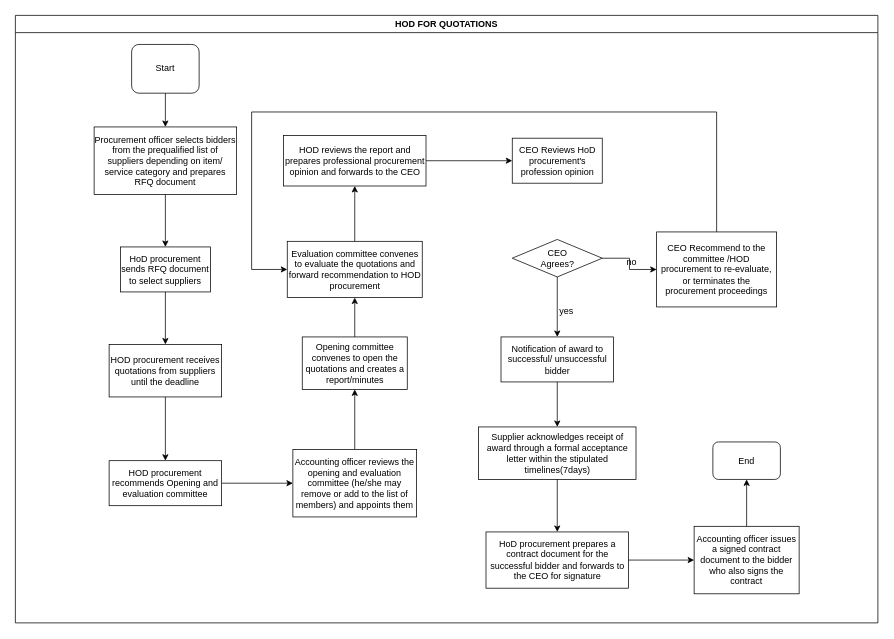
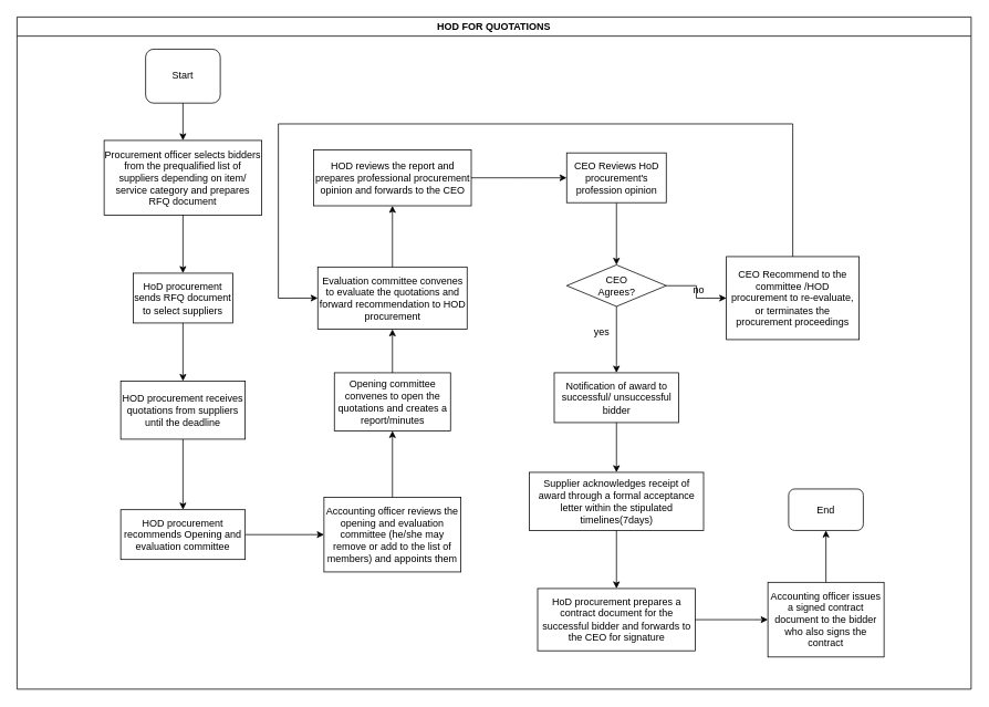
  <mxCell id="0" />
  <mxCell id="1" parent="0" />
  <mxCell id="2" value="HOD FOR QUOTATIONS" style="swimlane;" parent="1" vertex="1"><mxGeometry x="20" y="20" width="1150" height="810" as="geometry" /></mxCell>
  <mxCell id="3" value="Start" style="rounded=1;whiteSpace=wrap;html=1;" parent="2" vertex="1"><mxGeometry x="155" y="38.75" width="90" height="65" as="geometry" /></mxCell>
  <mxCell id="4" value="Procurement officer selects bidders from the prequalified list of suppliers depending on item/ service category and prepares RFQ document" style="rounded=0;whiteSpace=wrap;html=1;" parent="2" vertex="1"><mxGeometry x="105" y="148.75" width="190" height="90" as="geometry" /></mxCell>
  <mxCell id="5" value="" style="edgeStyle=orthogonalEdgeStyle;rounded=0;orthogonalLoop=1;jettySize=auto;html=1;entryX=0.5;entryY=0;entryDx=0;entryDy=0;" parent="2" source="3" target="4" edge="1"><mxGeometry relative="1" as="geometry"><mxPoint x="200" y="163.75" as="targetPoint" /></mxGeometry></mxCell>
  <mxCell id="6" value="HoD procurement sends RFQ document to select suppliers" style="whiteSpace=wrap;html=1;rounded=0;" parent="2" vertex="1"><mxGeometry x="140" y="308.75" width="120" height="60" as="geometry" /></mxCell>
  <mxCell id="7" value="" style="edgeStyle=orthogonalEdgeStyle;rounded=0;orthogonalLoop=1;jettySize=auto;html=1;" parent="2" source="4" target="6" edge="1"><mxGeometry relative="1" as="geometry" /></mxCell>
  <mxCell id="8" value="Opening committee convenes to open the quotations and creates a report/minutes" style="whiteSpace=wrap;html=1;rounded=0;" parent="2" vertex="1"><mxGeometry x="382.5" y="428.75" width="140" height="70" as="geometry" /></mxCell>
  <mxCell id="9" value="Evaluation committee convenes to evaluate the quotations and forward recommendation to HOD procurement" style="whiteSpace=wrap;html=1;rounded=0;" parent="2" vertex="1"><mxGeometry x="362.5" y="301.25" width="180" height="75" as="geometry" /></mxCell>
  <mxCell id="10" value="" style="edgeStyle=orthogonalEdgeStyle;rounded=0;orthogonalLoop=1;jettySize=auto;html=1;" parent="2" source="8" target="9" edge="1"><mxGeometry relative="1" as="geometry" /></mxCell>
  <mxCell id="11" value="HOD reviews the report and prepares professional procurement opinion and forwards to the CEO" style="whiteSpace=wrap;html=1;rounded=0;" parent="2" vertex="1"><mxGeometry x="357.5" y="160" width="190" height="67.5" as="geometry" /></mxCell>
  <mxCell id="12" value="" style="edgeStyle=orthogonalEdgeStyle;rounded=0;orthogonalLoop=1;jettySize=auto;html=1;" parent="2" source="9" target="11" edge="1"><mxGeometry relative="1" as="geometry" /></mxCell>
  <mxCell id="13" value="&lt;div&gt;CEO &lt;br&gt;&lt;/div&gt;&lt;div&gt;Agrees?&lt;/div&gt;" style="rhombus;whiteSpace=wrap;html=1;rounded=0;" parent="2" vertex="1"><mxGeometry x="662.5" y="298.75" width="120" height="50" as="geometry" /></mxCell>
  <mxCell id="14" value="Notification of award to successful/ unsuccessful bidder" style="whiteSpace=wrap;html=1;rounded=0;" parent="2" vertex="1"><mxGeometry x="647.5" y="428.75" width="150" height="60" as="geometry" /></mxCell>
  <mxCell id="15" value="" style="edgeStyle=orthogonalEdgeStyle;rounded=0;orthogonalLoop=1;jettySize=auto;html=1;" parent="2" source="13" target="14" edge="1"><mxGeometry relative="1" as="geometry" /></mxCell>
- <mxCell id="16" value="yes" style="text;html=1;strokeColor=none;fillColor=none;align=center;verticalAlign=middle;whiteSpace=wrap;rounded=0;" parent="2" vertex="1"><mxGeometry x="715" y="384.75" width="40" height="20" as="geometry" /></mxCell>
+ <mxCell id="16" value="yes" style="text;html=1;strokeColor=none;fillColor=none;align=center;verticalAlign=middle;whiteSpace=wrap;rounded=0;" parent="2" vertex="1"><mxGeometry x="685" y="369.75" width="40" height="20" as="geometry" /></mxCell>
  <mxCell id="17" value="Supplier acknowledges receipt of award through a formal acceptance letter within the stipulated timelines(7days)" style="whiteSpace=wrap;html=1;rounded=0;" parent="2" vertex="1"><mxGeometry x="617.5" y="548.75" width="210" height="70" as="geometry" /></mxCell>
  <mxCell id="18" value="" style="edgeStyle=orthogonalEdgeStyle;rounded=0;orthogonalLoop=1;jettySize=auto;html=1;" parent="2" source="14" target="17" edge="1"><mxGeometry relative="1" as="geometry" /></mxCell>
  <mxCell id="19" value="HoD procurement prepares a contract document for the successful bidder and forwards to the CEO for signature" style="whiteSpace=wrap;html=1;rounded=0;" parent="2" vertex="1"><mxGeometry x="627.5" y="688.75" width="190" height="75" as="geometry" /></mxCell>
  <mxCell id="20" value="" style="edgeStyle=orthogonalEdgeStyle;rounded=0;orthogonalLoop=1;jettySize=auto;html=1;" parent="2" source="17" target="19" edge="1"><mxGeometry relative="1" as="geometry" /></mxCell>
  <mxCell id="21" value="Accounting officer issues a signed contract document to the bidder who also signs the contract" style="whiteSpace=wrap;html=1;rounded=0;" parent="2" vertex="1"><mxGeometry x="905" y="681.25" width="140" height="90" as="geometry" /></mxCell>
  <mxCell id="22" value="" style="edgeStyle=orthogonalEdgeStyle;rounded=0;orthogonalLoop=1;jettySize=auto;html=1;" parent="2" source="19" target="21" edge="1"><mxGeometry relative="1" as="geometry" /></mxCell>
  <mxCell id="23" value="End" style="rounded=1;whiteSpace=wrap;html=1;" parent="2" vertex="1"><mxGeometry x="930" y="568.75" width="90" height="50" as="geometry" /></mxCell>
  <mxCell id="24" value="" style="edgeStyle=orthogonalEdgeStyle;rounded=0;orthogonalLoop=1;jettySize=auto;html=1;entryX=0.5;entryY=1;entryDx=0;entryDy=0;" parent="2" source="21" target="23" edge="1"><mxGeometry relative="1" as="geometry"><mxPoint x="975" y="596.25" as="targetPoint" /></mxGeometry></mxCell>
  <mxCell id="25" value="" style="edgeStyle=orthogonalEdgeStyle;rounded=0;orthogonalLoop=1;jettySize=auto;html=1;" parent="1" source="26" target="29" edge="1"><mxGeometry relative="1" as="geometry" /></mxCell>
  <mxCell id="26" value="HOD procurement receives quotations from suppliers until the deadline" style="whiteSpace=wrap;html=1;rounded=0;" parent="1" vertex="1"><mxGeometry x="145" y="458.75" width="150" height="70" as="geometry" /></mxCell>
  <mxCell id="27" value="" style="edgeStyle=orthogonalEdgeStyle;rounded=0;orthogonalLoop=1;jettySize=auto;html=1;" parent="1" source="6" target="26" edge="1"><mxGeometry relative="1" as="geometry" /></mxCell>
  <mxCell id="28" value="" style="edgeStyle=orthogonalEdgeStyle;rounded=0;orthogonalLoop=1;jettySize=auto;html=1;" parent="1" source="29" target="31" edge="1"><mxGeometry relative="1" as="geometry" /></mxCell>
  <mxCell id="29" value="HOD procurement recommends Opening and evaluation committee" style="whiteSpace=wrap;html=1;rounded=0;" parent="1" vertex="1"><mxGeometry x="145" y="613.75" width="150" height="60" as="geometry" /></mxCell>
  <mxCell id="30" value="" style="edgeStyle=orthogonalEdgeStyle;rounded=0;orthogonalLoop=1;jettySize=auto;html=1;" parent="1" source="31" target="8" edge="1"><mxGeometry relative="1" as="geometry" /></mxCell>
  <mxCell id="31" value="Accounting officer reviews the opening and evaluation committee (he/she may remove or add to the list of members) and appoints them" style="whiteSpace=wrap;html=1;rounded=0;" parent="1" vertex="1"><mxGeometry x="390" y="598.75" width="165" height="90" as="geometry" /></mxCell>
+ <mxCell id="32" value="" style="edgeStyle=orthogonalEdgeStyle;rounded=0;orthogonalLoop=1;jettySize=auto;html=1;" parent="1" source="33" target="13" edge="1"><mxGeometry relative="1" as="geometry" /></mxCell>
  <mxCell id="33" value="CEO Reviews HoD procurement's profession opinion" style="whiteSpace=wrap;html=1;rounded=0;" parent="1" vertex="1"><mxGeometry x="682.5" y="183.75" width="120" height="60" as="geometry" /></mxCell>
  <mxCell id="34" value="" style="edgeStyle=orthogonalEdgeStyle;rounded=0;orthogonalLoop=1;jettySize=auto;html=1;" parent="1" source="11" target="33" edge="1"><mxGeometry relative="1" as="geometry" /></mxCell>
  <mxCell id="35" value="" style="edgeStyle=orthogonalEdgeStyle;rounded=0;orthogonalLoop=1;jettySize=auto;html=1;entryX=0;entryY=0.5;entryDx=0;entryDy=0;exitX=0.5;exitY=0;exitDx=0;exitDy=0;" parent="1" source="36" target="9" edge="1"><mxGeometry relative="1" as="geometry"><mxPoint x="955" y="208.75" as="targetPoint" /><Array as="points"><mxPoint x="955" y="148.75" /><mxPoint x="335" y="148.75" /><mxPoint x="335" y="358.75" /></Array></mxGeometry></mxCell>
  <mxCell id="36" value="CEO Recommend to the committee /HOD procurement to re-evaluate, or terminates the procurement proceedings" style="whiteSpace=wrap;html=1;rounded=0;" parent="1" vertex="1"><mxGeometry x="875" y="308.75" width="160" height="100" as="geometry" /></mxCell>
  <mxCell id="37" value="" style="edgeStyle=orthogonalEdgeStyle;rounded=0;orthogonalLoop=1;jettySize=auto;html=1;" parent="1" source="13" target="36" edge="1"><mxGeometry relative="1" as="geometry" /></mxCell>
  <mxCell id="38" value="no" style="text;html=1;strokeColor=none;fillColor=none;align=center;verticalAlign=middle;whiteSpace=wrap;rounded=0;" parent="1" vertex="1"><mxGeometry x="822" y="338.75" width="40" height="20" as="geometry" /></mxCell>
